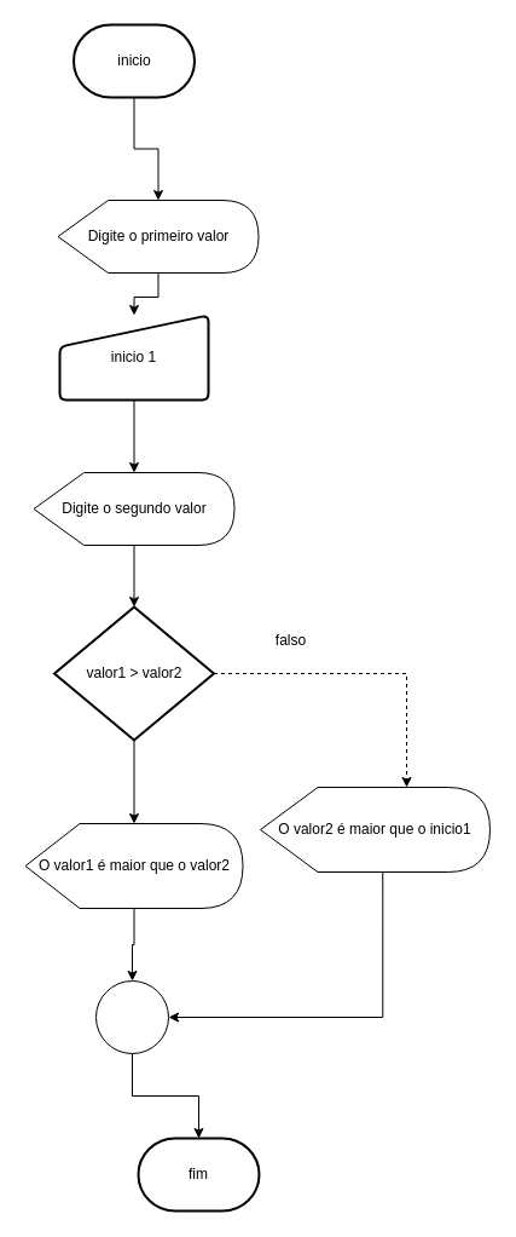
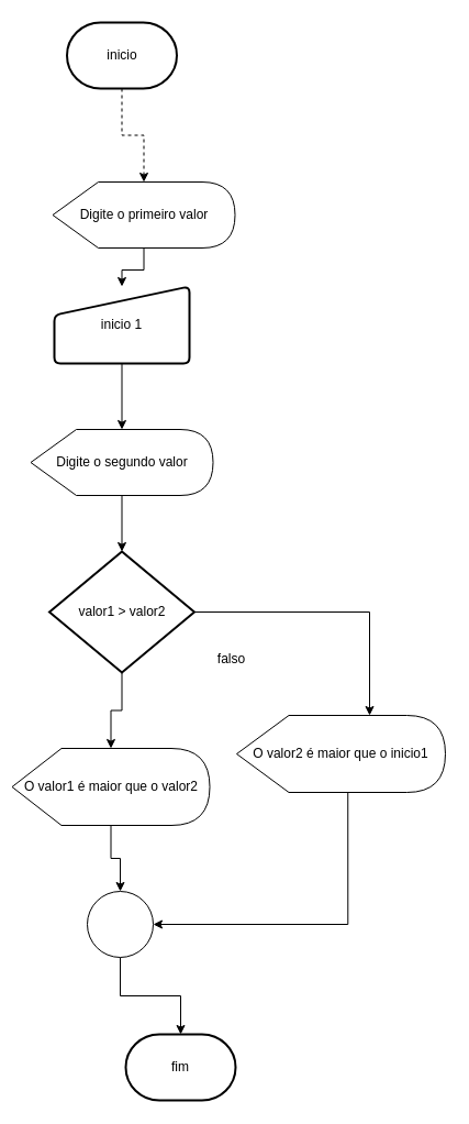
  <mxCell id="0" />
  <mxCell id="1" parent="0" />
- <mxCell id="2" value="" style="edgeStyle=orthogonalEdgeStyle;rounded=0;orthogonalLoop=1;jettySize=auto;html=1;" edge="1" parent="1" source="3" target="6"><mxGeometry relative="1" as="geometry" /></mxCell>
+ <mxCell id="2" value="" style="edgeStyle=orthogonalEdgeStyle;rounded=0;orthogonalLoop=1;jettySize=auto;html=1;dashed=1;" edge="1" parent="1" source="3" target="6"><mxGeometry relative="1" as="geometry" /></mxCell>
  <mxCell id="3" value="inicio" style="strokeWidth=2;html=1;shape=mxgraph.flowchart.terminator;whiteSpace=wrap;" vertex="1" parent="1"><mxGeometry x="60.5" y="20" width="100" height="60" as="geometry" /></mxCell>
  <mxCell id="4" value="fim" style="strokeWidth=2;html=1;shape=mxgraph.flowchart.terminator;whiteSpace=wrap;" vertex="1" parent="1"><mxGeometry x="114" y="940" width="100" height="60" as="geometry" /></mxCell>
  <mxCell id="5" value="" style="edgeStyle=orthogonalEdgeStyle;rounded=0;orthogonalLoop=1;jettySize=auto;html=1;" edge="1" parent="1" source="6" target="8"><mxGeometry relative="1" as="geometry" /></mxCell>
  <mxCell id="6" value="Digite o primeiro valor" style="shape=display;whiteSpace=wrap;html=1;" vertex="1" parent="1"><mxGeometry x="47.5" y="165" width="166" height="60" as="geometry" /></mxCell>
  <mxCell id="7" value="" style="edgeStyle=orthogonalEdgeStyle;rounded=0;orthogonalLoop=1;jettySize=auto;html=1;" edge="1" parent="1" source="8" target="9"><mxGeometry relative="1" as="geometry" /></mxCell>
  <mxCell id="8" value="inicio 1" style="html=1;strokeWidth=2;shape=manualInput;whiteSpace=wrap;rounded=1;size=26;arcSize=11;" vertex="1" parent="1"><mxGeometry x="49" y="260" width="123" height="70" as="geometry" /></mxCell>
  <mxCell id="9" value="Digite o segundo valor" style="shape=display;whiteSpace=wrap;html=1;" vertex="1" parent="1"><mxGeometry x="27.5" y="390" width="166" height="60" as="geometry" /></mxCell>
  <mxCell id="10" value="" style="edgeStyle=orthogonalEdgeStyle;rounded=0;orthogonalLoop=1;jettySize=auto;html=1;" edge="1" parent="1" source="11" target="14"><mxGeometry relative="1" as="geometry" /></mxCell>
  <mxCell id="11" value="valor1 &amp;gt; valor2" style="strokeWidth=2;html=1;shape=mxgraph.flowchart.decision;whiteSpace=wrap;" vertex="1" parent="1"><mxGeometry x="44.5" y="501" width="132" height="110" as="geometry" /></mxCell>
  <mxCell id="12" style="edgeStyle=orthogonalEdgeStyle;rounded=0;orthogonalLoop=1;jettySize=auto;html=1;entryX=0.5;entryY=0;entryDx=0;entryDy=0;entryPerimeter=0;" edge="1" parent="1" source="9" target="11"><mxGeometry relative="1" as="geometry" /></mxCell>
  <mxCell id="13" style="edgeStyle=orthogonalEdgeStyle;rounded=0;orthogonalLoop=1;jettySize=auto;html=1;" edge="1" parent="1" source="14" target="19"><mxGeometry relative="1" as="geometry" /></mxCell>
- <mxCell id="14" value="O valor1 é maior que o valor2" style="shape=display;whiteSpace=wrap;html=1;" vertex="1" parent="1"><mxGeometry x="20.5" y="680" width="180" height="70" as="geometry" /></mxCell>
+ <mxCell id="14" value="O valor1 é maior que o valor2" style="shape=display;whiteSpace=wrap;html=1;" vertex="1" parent="1"><mxGeometry x="10.5" y="680" width="180" height="70" as="geometry" /></mxCell>
  <mxCell id="15" value="O valor2 é maior que o inicio1" style="shape=display;whiteSpace=wrap;html=1;" vertex="1" parent="1"><mxGeometry x="215" y="650" width="190" height="70" as="geometry" /></mxCell>
- <mxCell id="16" style="edgeStyle=orthogonalEdgeStyle;rounded=0;orthogonalLoop=1;jettySize=auto;html=1;entryX=0.637;entryY=0;entryDx=0;entryDy=0;entryPerimeter=0;dashed=1;" edge="1" parent="1" source="11" target="15"><mxGeometry relative="1" as="geometry" /></mxCell>
- <mxCell id="17" value="falso&lt;div&gt;&lt;br&gt;&lt;/div&gt;" style="text;html=1;align=center;verticalAlign=middle;resizable=0;points=[];autosize=1;strokeColor=none;fillColor=none;" vertex="1" parent="1"><mxGeometry x="215" y="516" width="50" height="40" as="geometry" /></mxCell>
+ <mxCell id="16" style="edgeStyle=orthogonalEdgeStyle;rounded=0;orthogonalLoop=1;jettySize=auto;html=1;entryX=0.637;entryY=0;entryDx=0;entryDy=0;entryPerimeter=0;" edge="1" parent="1" source="11" target="15"><mxGeometry relative="1" as="geometry" /></mxCell>
+ <mxCell id="17" value="falso&lt;div&gt;&lt;br&gt;&lt;/div&gt;" style="text;html=1;align=center;verticalAlign=middle;resizable=0;points=[];autosize=1;strokeColor=none;fillColor=none;" vertex="1" parent="1"><mxGeometry x="185" y="586" width="50" height="40" as="geometry" /></mxCell>
  <mxCell id="18" value="" style="edgeStyle=orthogonalEdgeStyle;rounded=0;orthogonalLoop=1;jettySize=auto;html=1;" edge="1" parent="1" source="19" target="4"><mxGeometry relative="1" as="geometry" /></mxCell>
  <mxCell id="19" value="" style="verticalLabelPosition=bottom;verticalAlign=top;html=1;shape=mxgraph.flowchart.on-page_reference;" vertex="1" parent="1"><mxGeometry x="79" y="810" width="60" height="60" as="geometry" /></mxCell>
  <mxCell id="20" style="edgeStyle=orthogonalEdgeStyle;rounded=0;orthogonalLoop=1;jettySize=auto;html=1;exitX=0;exitY=0;exitDx=101.25;exitDy=70;exitPerimeter=0;entryX=1;entryY=0.5;entryDx=0;entryDy=0;entryPerimeter=0;" edge="1" parent="1" source="15" target="19"><mxGeometry relative="1" as="geometry" /></mxCell>
